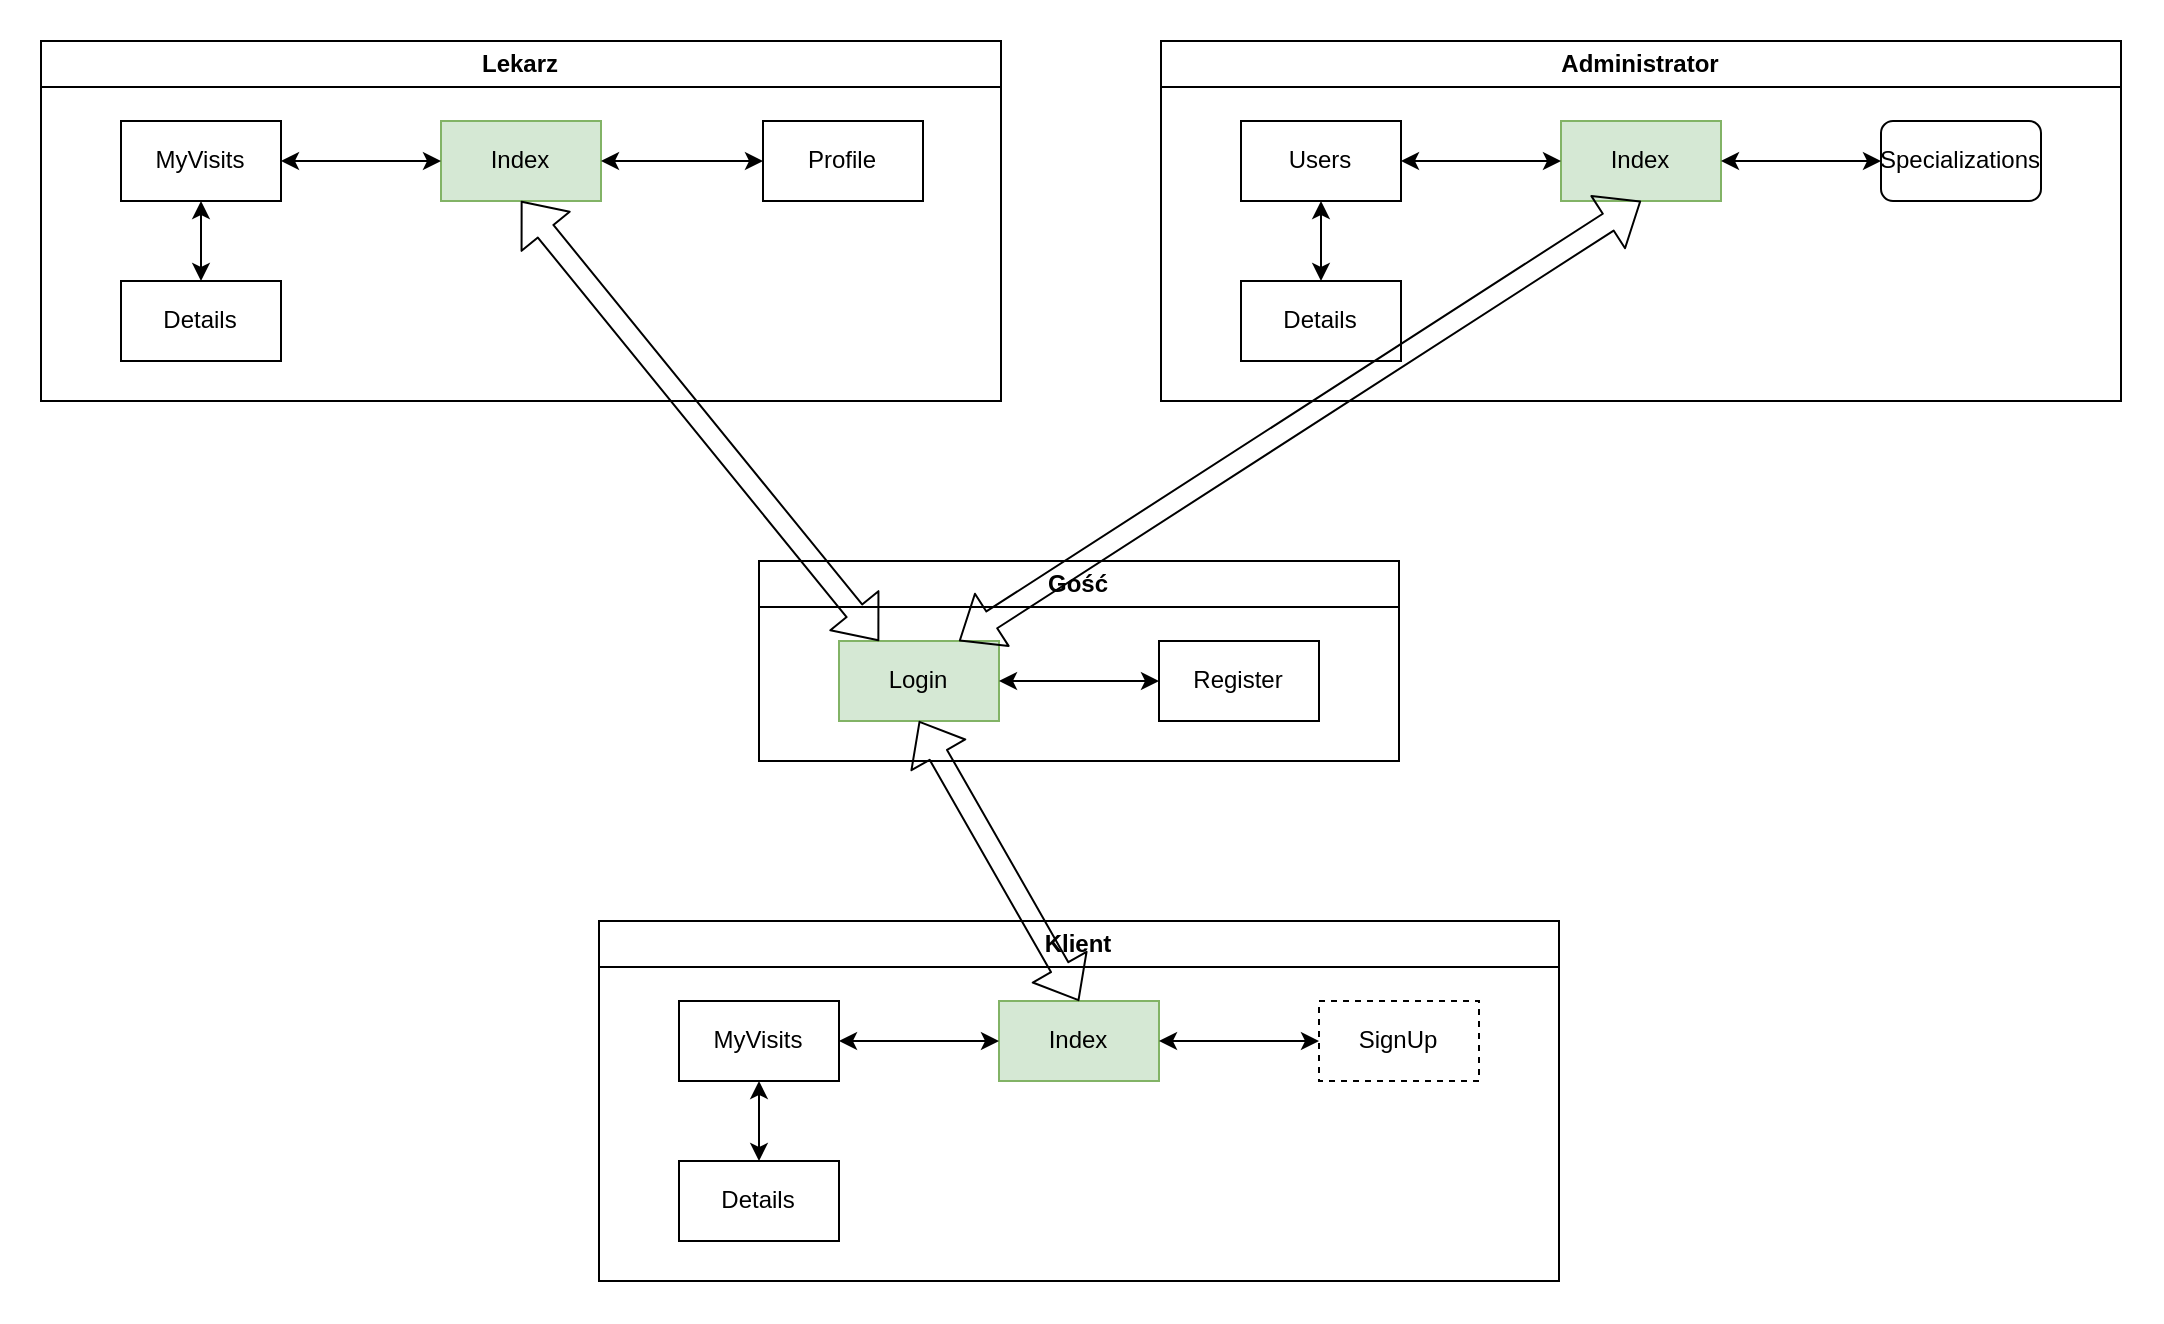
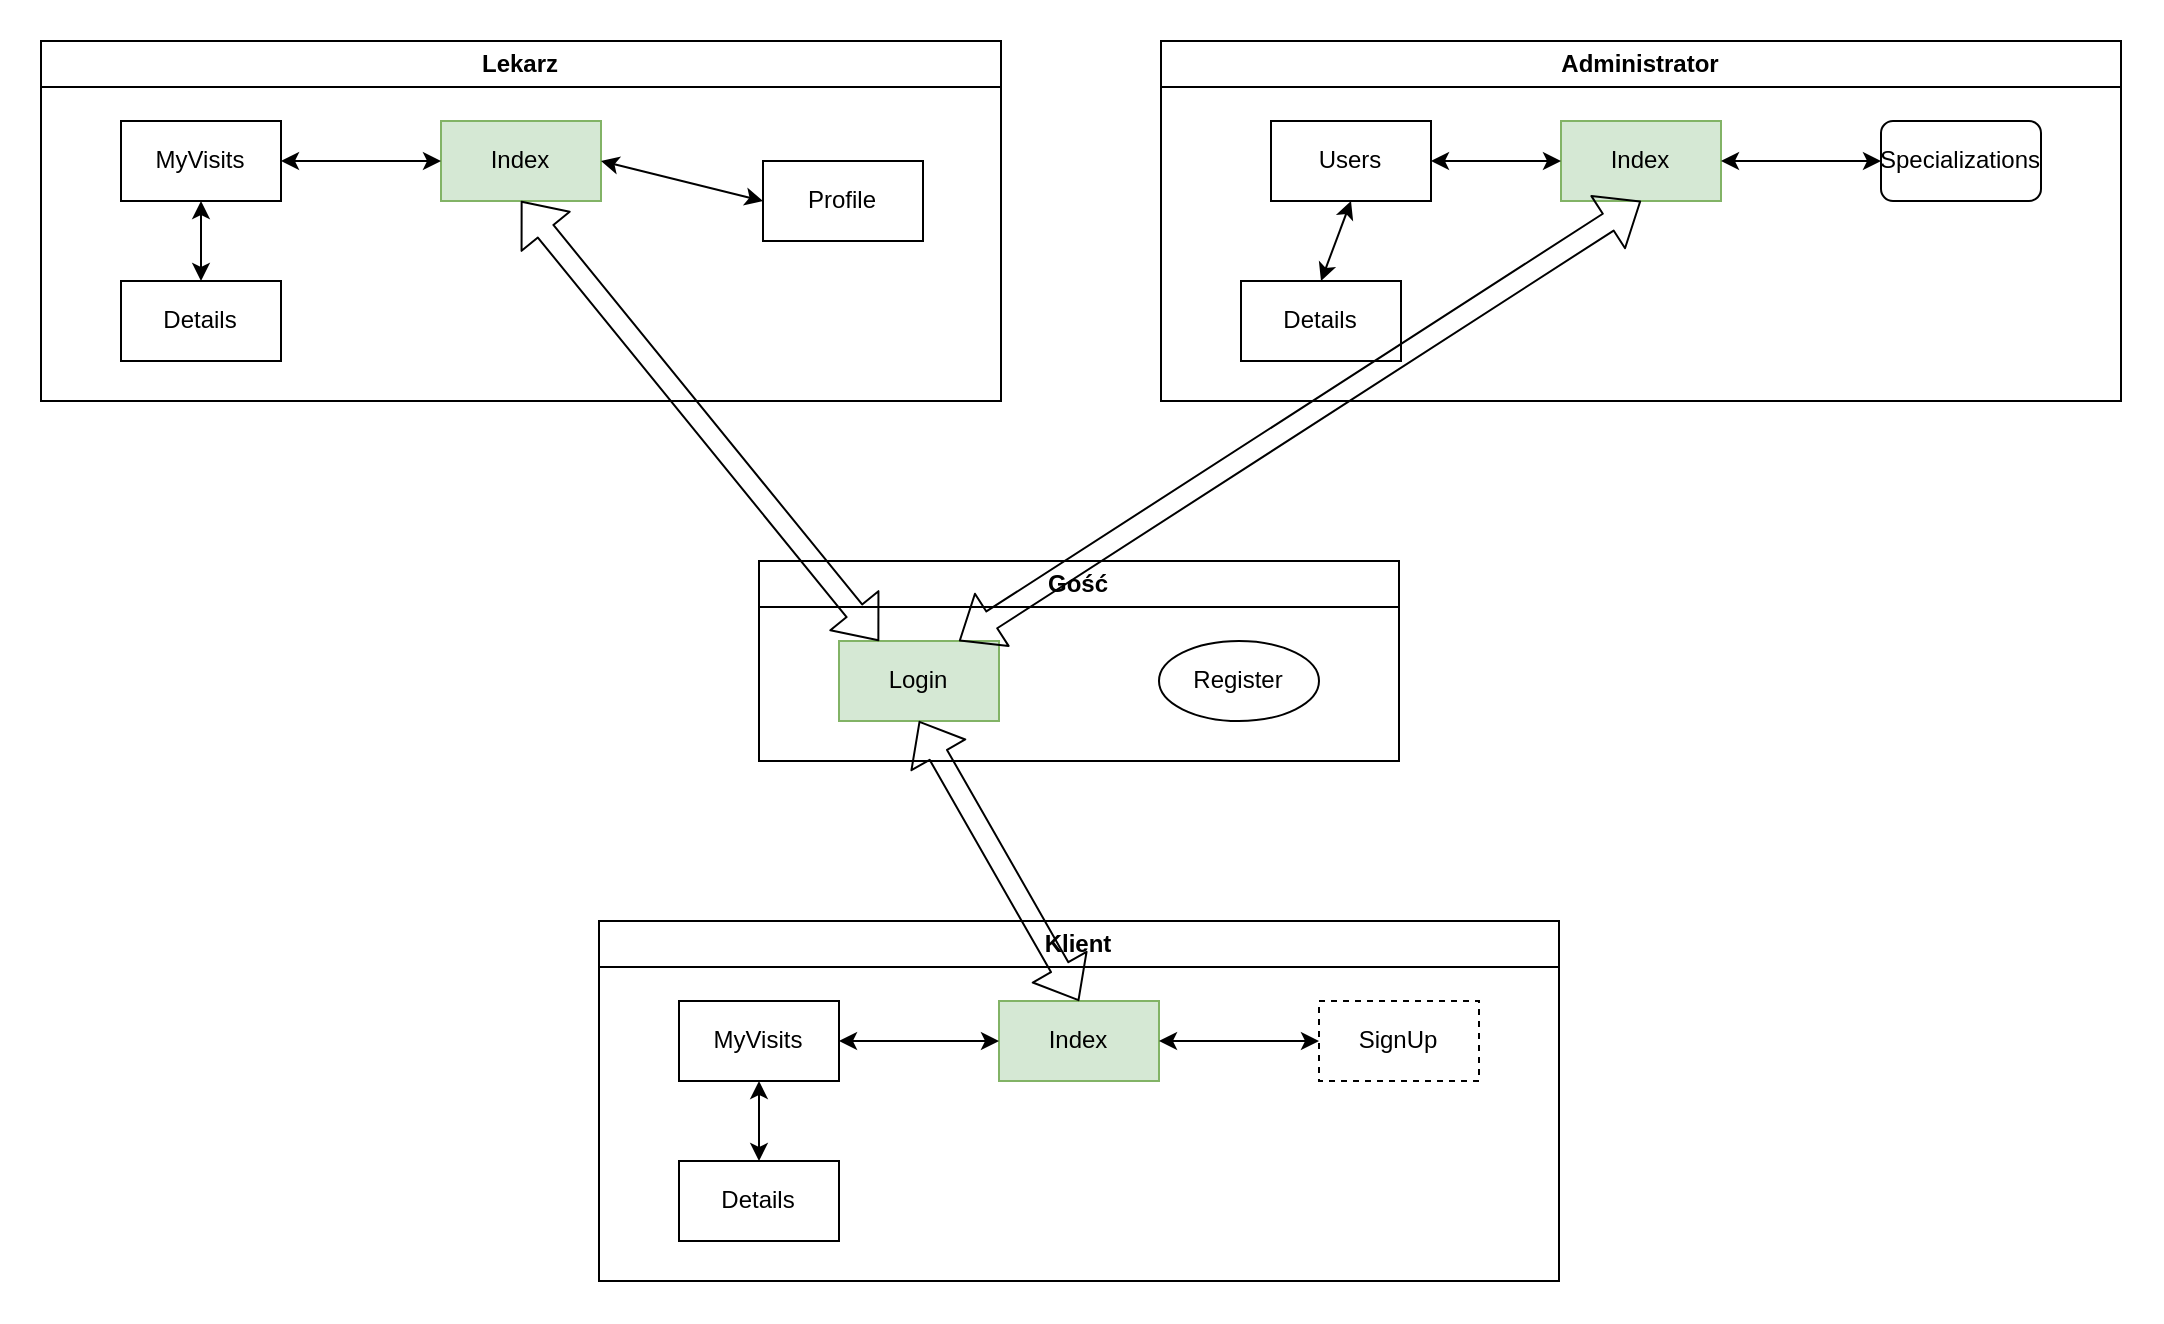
  <mxCell id="0" />
  <mxCell id="1" parent="0" />
  <mxCell id="2" value="Gość" style="swimlane;whiteSpace=wrap;html=1;" vertex="1" parent="1"><mxGeometry x="379" y="280" width="320" height="100" as="geometry" /></mxCell>
  <mxCell id="3" value="Login" style="rounded=0;whiteSpace=wrap;html=1;fillColor=#d5e8d4;strokeColor=#82b366;" vertex="1" parent="2"><mxGeometry x="40" y="40" width="80" height="40" as="geometry" /></mxCell>
- <mxCell id="4" value="Register" style="rounded=0;whiteSpace=wrap;html=1;" vertex="1" parent="2"><mxGeometry x="200" y="40" width="80" height="40" as="geometry" /></mxCell>
- <mxCell id="5" value="" style="endArrow=classic;startArrow=classic;html=1;exitX=1;exitY=0.5;exitDx=0;exitDy=0;entryX=0;entryY=0.5;entryDx=0;entryDy=0;" edge="1" parent="2" source="3" target="4"><mxGeometry width="50" height="50" relative="1" as="geometry"><mxPoint x="190" y="220" as="sourcePoint" /><mxPoint x="240" y="170" as="targetPoint" /></mxGeometry></mxCell>
+ <mxCell id="4" value="Register" style="ellipse;whiteSpace=wrap;html=1;" vertex="1" parent="2"><mxGeometry x="200" y="40" width="80" height="40" as="geometry" /></mxCell>
  <mxCell id="6" value="Klient" style="swimlane;whiteSpace=wrap;html=1;" vertex="1" parent="1"><mxGeometry x="299" y="460" width="480" height="180" as="geometry" /></mxCell>
  <mxCell id="7" value="Index" style="rounded=0;whiteSpace=wrap;html=1;fillColor=#d5e8d4;strokeColor=#82b366;" vertex="1" parent="6"><mxGeometry x="200" y="40" width="80" height="40" as="geometry" /></mxCell>
  <mxCell id="8" value="SignUp" style="rounded=0;whiteSpace=wrap;html=1;dashed=1;" vertex="1" parent="6"><mxGeometry x="360" y="40" width="80" height="40" as="geometry" /></mxCell>
  <mxCell id="9" value="MyVisits" style="rounded=0;whiteSpace=wrap;html=1;" vertex="1" parent="6"><mxGeometry x="40" y="40" width="80" height="40" as="geometry" /></mxCell>
  <mxCell id="10" value="Details" style="rounded=0;whiteSpace=wrap;html=1;" vertex="1" parent="6"><mxGeometry x="40" y="120" width="80" height="40" as="geometry" /></mxCell>
  <mxCell id="11" value="" style="endArrow=classic;startArrow=classic;html=1;exitX=1;exitY=0.5;exitDx=0;exitDy=0;entryX=0;entryY=0.5;entryDx=0;entryDy=0;" edge="1" parent="6" source="9" target="7"><mxGeometry width="50" height="50" relative="1" as="geometry"><mxPoint x="230" y="350" as="sourcePoint" /><mxPoint x="280" y="300" as="targetPoint" /></mxGeometry></mxCell>
  <mxCell id="12" value="" style="endArrow=classic;startArrow=classic;html=1;entryX=0.5;entryY=1;entryDx=0;entryDy=0;exitX=0.5;exitY=0;exitDx=0;exitDy=0;" edge="1" parent="6" source="10" target="9"><mxGeometry width="50" height="50" relative="1" as="geometry"><mxPoint x="160" y="290" as="sourcePoint" /><mxPoint x="210" y="240" as="targetPoint" /></mxGeometry></mxCell>
  <mxCell id="13" value="" style="endArrow=classic;startArrow=classic;html=1;exitX=1;exitY=0.5;exitDx=0;exitDy=0;entryX=0;entryY=0.5;entryDx=0;entryDy=0;" edge="1" parent="6" source="7" target="8"><mxGeometry width="50" height="50" relative="1" as="geometry"><mxPoint x="300" y="140" as="sourcePoint" /><mxPoint x="350" y="90" as="targetPoint" /></mxGeometry></mxCell>
  <mxCell id="14" value="Lekarz" style="swimlane;whiteSpace=wrap;html=1;" vertex="1" parent="1"><mxGeometry x="20" y="20" width="480" height="180" as="geometry" /></mxCell>
  <mxCell id="15" value="Index" style="rounded=0;whiteSpace=wrap;html=1;fillColor=#d5e8d4;strokeColor=#82b366;" vertex="1" parent="14"><mxGeometry x="200" y="40" width="80" height="40" as="geometry" /></mxCell>
  <mxCell id="16" value="MyVisits" style="rounded=0;whiteSpace=wrap;html=1;" vertex="1" parent="14"><mxGeometry x="40" y="40" width="80" height="40" as="geometry" /></mxCell>
  <mxCell id="17" value="Details" style="rounded=0;whiteSpace=wrap;html=1;" vertex="1" parent="14"><mxGeometry x="40" y="120" width="80" height="40" as="geometry" /></mxCell>
  <mxCell id="18" value="" style="endArrow=classic;startArrow=classic;html=1;exitX=1;exitY=0.5;exitDx=0;exitDy=0;entryX=0;entryY=0.5;entryDx=0;entryDy=0;" edge="1" parent="14" source="16" target="15"><mxGeometry width="50" height="50" relative="1" as="geometry"><mxPoint x="230" y="350" as="sourcePoint" /><mxPoint x="280" y="300" as="targetPoint" /></mxGeometry></mxCell>
  <mxCell id="19" value="" style="endArrow=classic;startArrow=classic;html=1;entryX=0.5;entryY=1;entryDx=0;entryDy=0;exitX=0.5;exitY=0;exitDx=0;exitDy=0;" edge="1" parent="14" source="17" target="16"><mxGeometry width="50" height="50" relative="1" as="geometry"><mxPoint x="160" y="290" as="sourcePoint" /><mxPoint x="210" y="240" as="targetPoint" /></mxGeometry></mxCell>
- <mxCell id="20" value="Profile" style="rounded=0;whiteSpace=wrap;html=1;" vertex="1" parent="14"><mxGeometry x="361" y="40" width="80" height="40" as="geometry" /></mxCell>
+ <mxCell id="20" value="Profile" style="rounded=0;whiteSpace=wrap;html=1;" vertex="1" parent="14"><mxGeometry x="361" y="60" width="80" height="40" as="geometry" /></mxCell>
  <mxCell id="21" value="" style="endArrow=classic;startArrow=classic;html=1;exitX=1;exitY=0.5;exitDx=0;exitDy=0;entryX=0;entryY=0.5;entryDx=0;entryDy=0;" edge="1" parent="14" source="15" target="20"><mxGeometry width="50" height="50" relative="1" as="geometry"><mxPoint x="191" y="290" as="sourcePoint" /><mxPoint x="241" y="240" as="targetPoint" /></mxGeometry></mxCell>
  <mxCell id="22" value="Administrator" style="swimlane;whiteSpace=wrap;html=1;" vertex="1" parent="1"><mxGeometry x="580" y="20" width="480" height="180" as="geometry" /></mxCell>
  <mxCell id="23" value="Index" style="rounded=0;whiteSpace=wrap;html=1;fillColor=#d5e8d4;strokeColor=#82b366;" vertex="1" parent="22"><mxGeometry x="200" y="40" width="80" height="40" as="geometry" /></mxCell>
  <mxCell id="24" value="Specializations" style="whiteSpace=wrap;html=1;rounded=1;" vertex="1" parent="22"><mxGeometry x="360" y="40" width="80" height="40" as="geometry" /></mxCell>
- <mxCell id="25" value="Users" style="rounded=0;whiteSpace=wrap;html=1;" vertex="1" parent="22"><mxGeometry x="40" y="40" width="80" height="40" as="geometry" /></mxCell>
+ <mxCell id="25" value="Users" style="rounded=0;whiteSpace=wrap;html=1;" vertex="1" parent="22"><mxGeometry x="55" y="40" width="80" height="40" as="geometry" /></mxCell>
  <mxCell id="26" value="Details" style="rounded=0;whiteSpace=wrap;html=1;" vertex="1" parent="22"><mxGeometry x="40" y="120" width="80" height="40" as="geometry" /></mxCell>
  <mxCell id="27" value="" style="endArrow=classic;startArrow=classic;html=1;exitX=1;exitY=0.5;exitDx=0;exitDy=0;entryX=0;entryY=0.5;entryDx=0;entryDy=0;" edge="1" parent="22" source="25" target="23"><mxGeometry width="50" height="50" relative="1" as="geometry"><mxPoint x="230" y="350" as="sourcePoint" /><mxPoint x="280" y="300" as="targetPoint" /></mxGeometry></mxCell>
  <mxCell id="28" value="" style="endArrow=classic;startArrow=classic;html=1;entryX=0.5;entryY=1;entryDx=0;entryDy=0;exitX=0.5;exitY=0;exitDx=0;exitDy=0;" edge="1" parent="22" source="26" target="25"><mxGeometry width="50" height="50" relative="1" as="geometry"><mxPoint x="160" y="290" as="sourcePoint" /><mxPoint x="210" y="240" as="targetPoint" /></mxGeometry></mxCell>
  <mxCell id="29" value="" style="endArrow=classic;startArrow=classic;html=1;exitX=1;exitY=0.5;exitDx=0;exitDy=0;entryX=0;entryY=0.5;entryDx=0;entryDy=0;" edge="1" parent="22" source="23" target="24"><mxGeometry width="50" height="50" relative="1" as="geometry"><mxPoint x="300" y="140" as="sourcePoint" /><mxPoint x="350" y="90" as="targetPoint" /></mxGeometry></mxCell>
  <mxCell id="30" value="" style="shape=flexArrow;endArrow=classic;startArrow=classic;html=1;entryX=0.5;entryY=1;entryDx=0;entryDy=0;exitX=0.5;exitY=0;exitDx=0;exitDy=0;" edge="1" parent="1" source="7" target="3"><mxGeometry width="100" height="100" relative="1" as="geometry"><mxPoint x="171" y="450" as="sourcePoint" /><mxPoint x="271" y="350" as="targetPoint" /></mxGeometry></mxCell>
  <mxCell id="31" value="" style="shape=flexArrow;endArrow=classic;startArrow=classic;html=1;entryX=0.25;entryY=0;entryDx=0;entryDy=0;exitX=0.5;exitY=1;exitDx=0;exitDy=0;" edge="1" parent="1" source="15" target="3"><mxGeometry width="100" height="100" relative="1" as="geometry"><mxPoint x="231" y="380" as="sourcePoint" /><mxPoint x="331" y="280" as="targetPoint" /></mxGeometry></mxCell>
  <mxCell id="32" value="" style="shape=flexArrow;endArrow=classic;startArrow=classic;html=1;entryX=0.5;entryY=1;entryDx=0;entryDy=0;exitX=0.75;exitY=0;exitDx=0;exitDy=0;" edge="1" parent="1" source="3" target="23"><mxGeometry width="100" height="100" relative="1" as="geometry"><mxPoint x="751" y="340" as="sourcePoint" /><mxPoint x="851" y="240" as="targetPoint" /></mxGeometry></mxCell>
